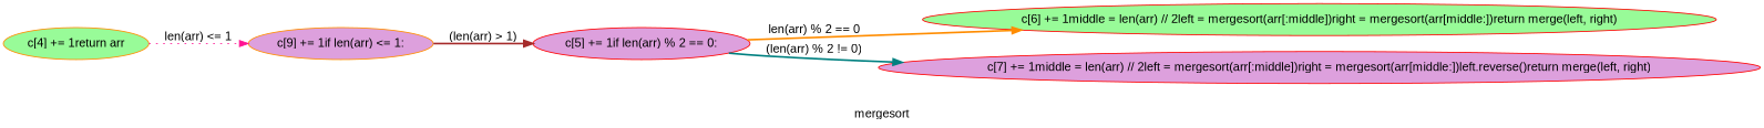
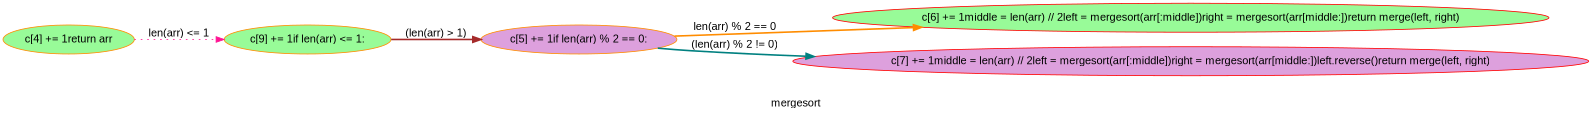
  digraph {
    fontname="Liberation Sans"
    label=mergesort
    rankdir=LR
    node [color=darkorange fillcolor=plum fontname="Liberation Sans" style=filled]
    edge [fontname="Liberation Sans" style=bold]
-   n1 [height=0.5 label="c[9] += 1if len(arr) <= 1:" width=2.7984]
-   n2 [color=red height=0.5 label="c[5] += 1if len(arr) % 2 == 0:" width=3.2678]
+   n1 [fillcolor=palegreen height=0.5 label="c[9] += 1if len(arr) <= 1:" width=2.7984]
+   n2 [height=0.5 label="c[5] += 1if len(arr) % 2 == 0:" width=3.2678]
    n3 [fillcolor=palegreen height=0.5 label="c[4] += 1return arr" width=2.1845]
    n4 [color=red fillcolor=palegreen height=0.5 label="c[6] += 1middle = len(arr) // 2left = mergesort(arr[:middle])right = mergesort(arr[middle:])return merge(left, right)" width=11.627]
    n5 [color=red height=0.5 label="c[7] += 1middle = len(arr) // 2left = mergesort(arr[:middle])right = mergesort(arr[middle:])left.reverse()return merge(left, right)" width=12.891]
    n1 -> n2 [color=brown label="(len(arr) > 1)"]
    n2 -> n4 [color=darkorange label="len(arr) % 2 == 0"]
    n2 -> n5 [color=teal label="(len(arr) % 2 != 0)"]
    n3 -> n1 [color=deeppink label="len(arr) <= 1" style=dotted]
  }
